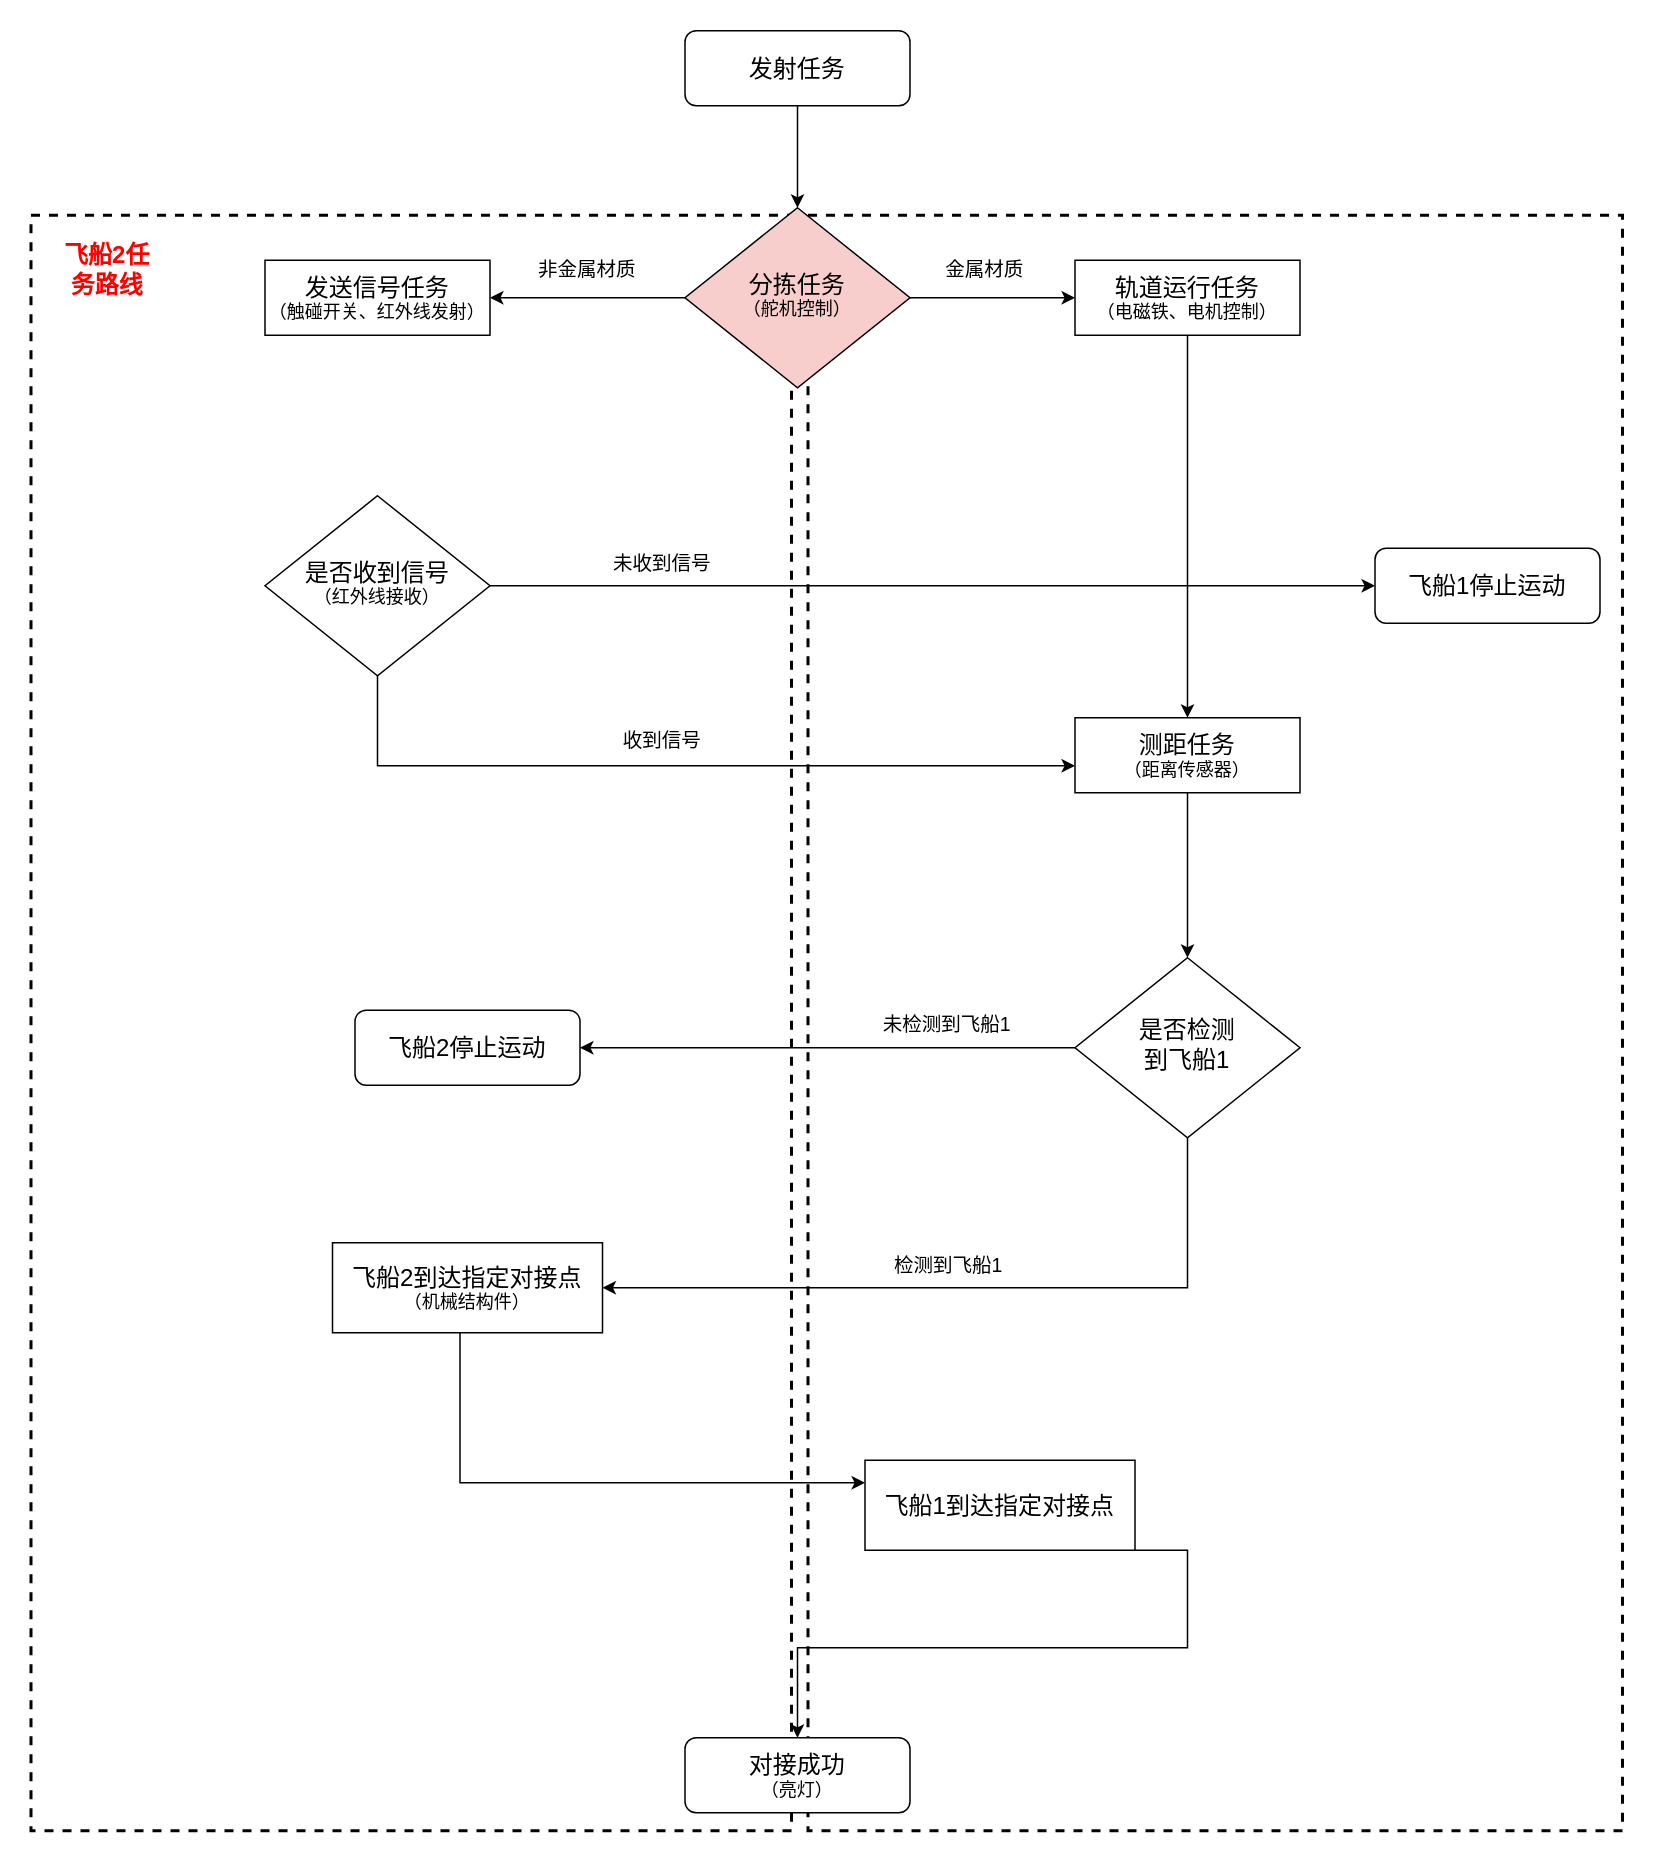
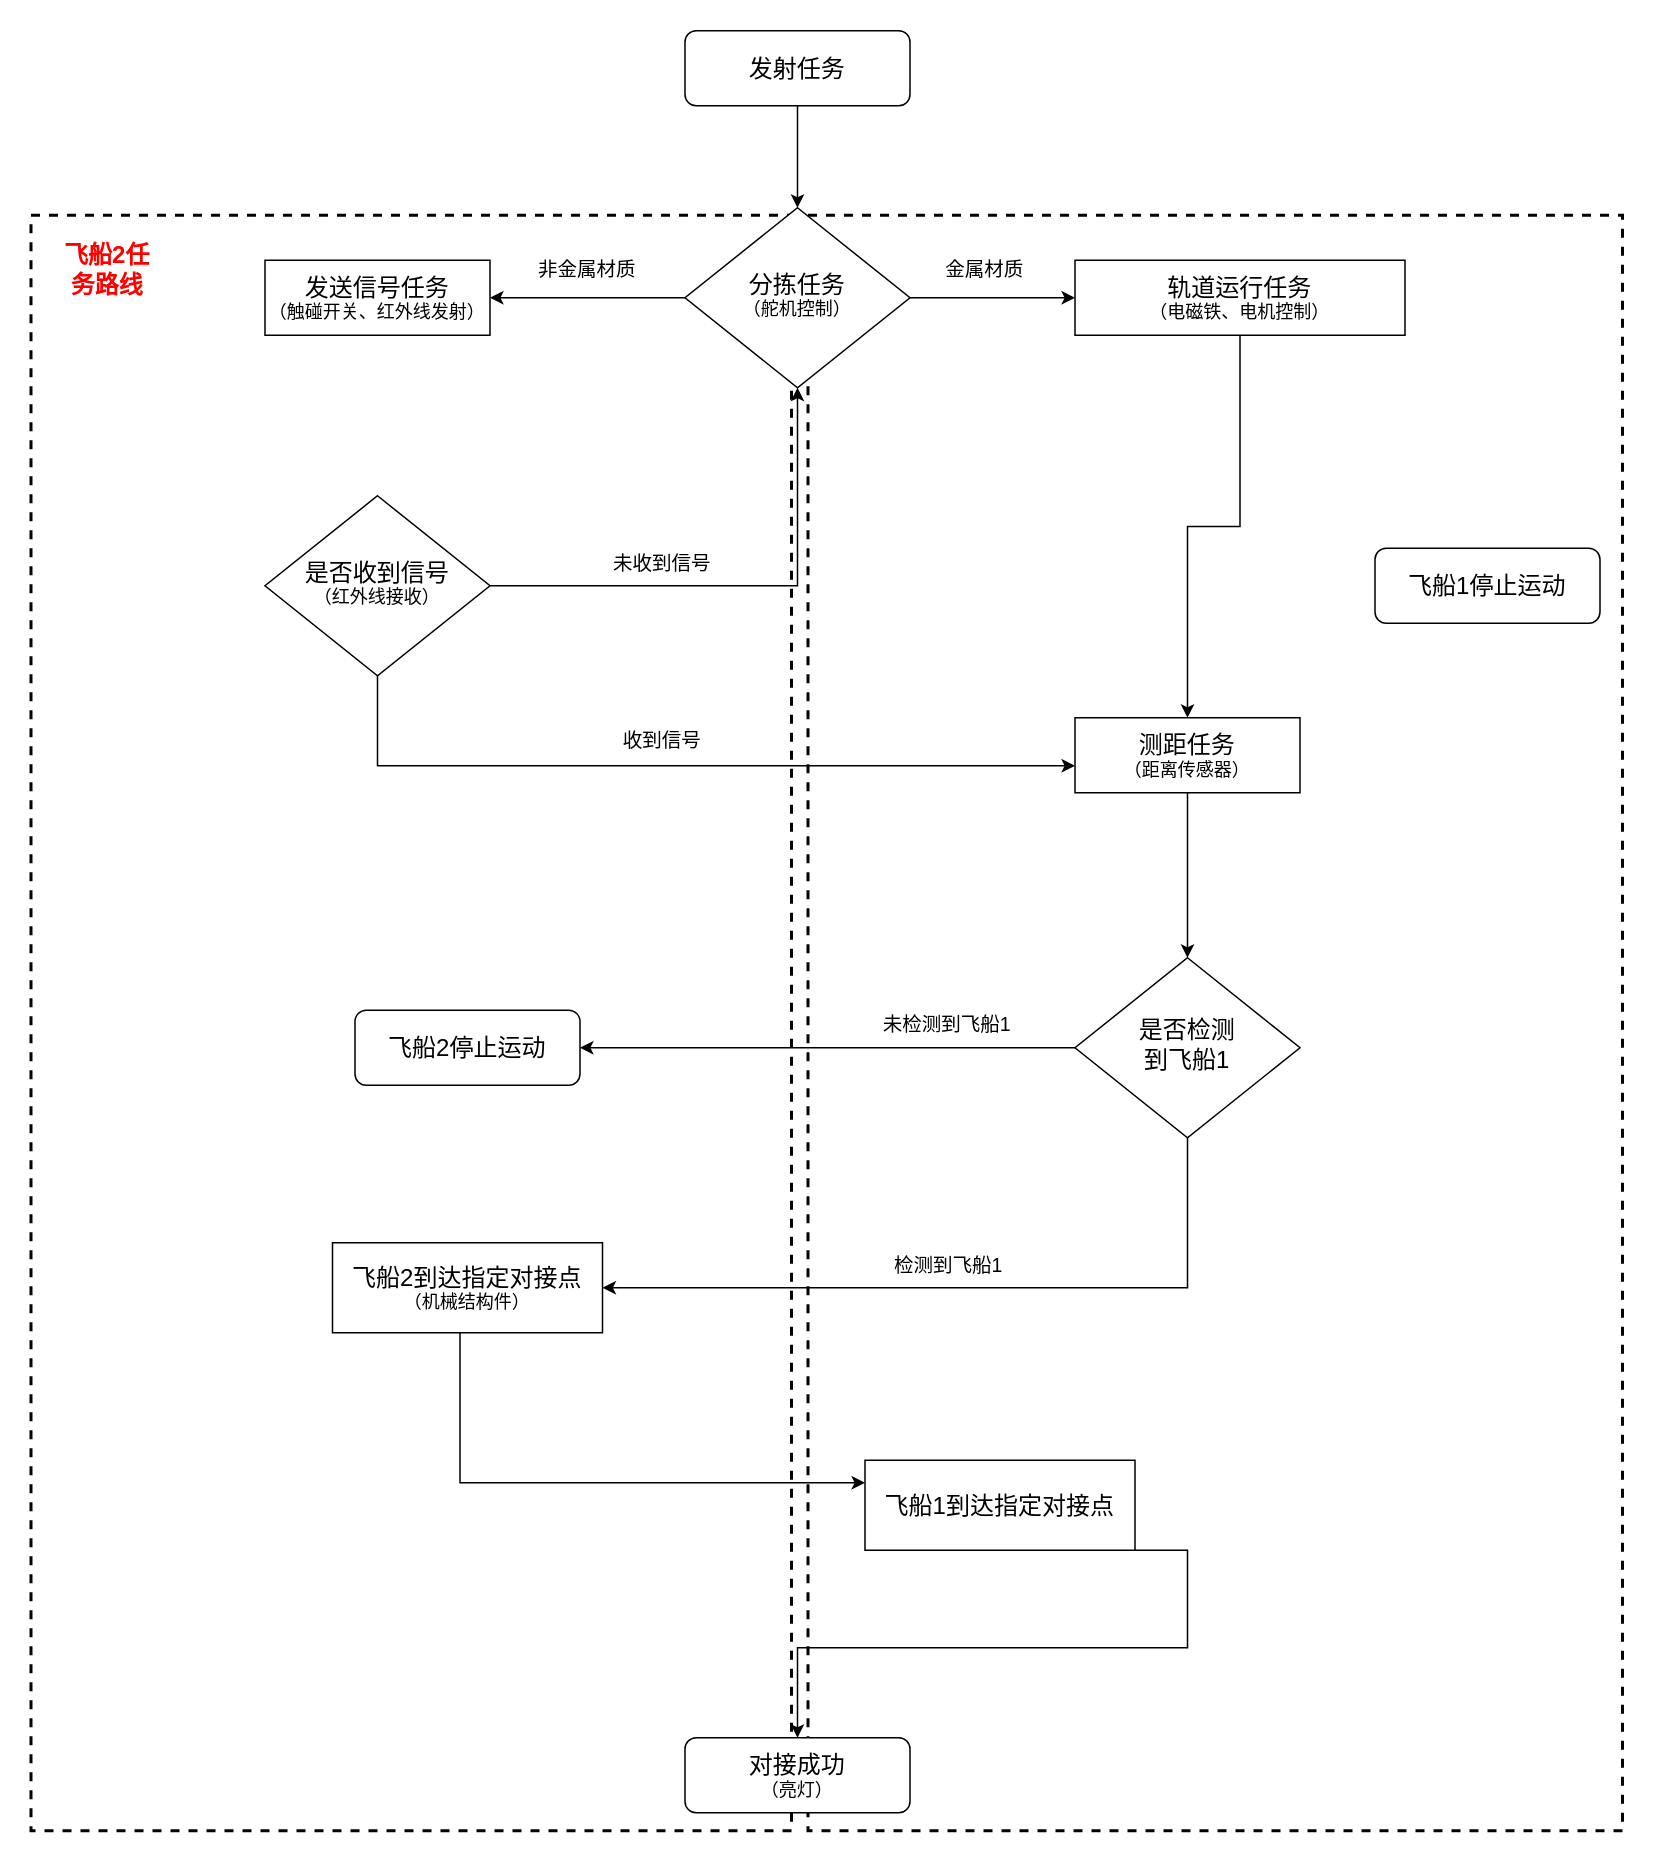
  <mxCell id="0" />
  <mxCell id="1" parent="0" />
  <mxCell id="2" value="" style="whiteSpace=wrap;html=1;fillColor=none;dashed=1;strokeWidth=2;" vertex="1" parent="1"><mxGeometry x="538" y="143" width="543" height="1077" as="geometry" /></mxCell>
  <mxCell id="3" value="" style="whiteSpace=wrap;html=1;fillColor=none;dashed=1;strokeWidth=2;" vertex="1" parent="1"><mxGeometry x="20" y="143" width="507" height="1077" as="geometry" /></mxCell>
  <mxCell id="4" value="" style="edgeStyle=orthogonalEdgeStyle;rounded=0;orthogonalLoop=1;jettySize=auto;html=1;fontSize=12;labelBackgroundColor=none;fontColor=default;" parent="1" source="5" target="8" edge="1"><mxGeometry relative="1" as="geometry" /></mxCell>
  <mxCell id="5" value="&lt;font style=&quot;font-size: 16px;&quot;&gt;发射任务&lt;/font&gt;" style="rounded=1;whiteSpace=wrap;html=1;fontSize=12;glass=0;strokeWidth=1;shadow=0;aspect=fixed;labelBackgroundColor=none;" parent="1" vertex="1"><mxGeometry x="456" y="20" width="150" height="50" as="geometry" /></mxCell>
  <mxCell id="6" value="" style="edgeStyle=orthogonalEdgeStyle;rounded=0;orthogonalLoop=1;jettySize=auto;html=1;fontSize=12;labelBackgroundColor=none;fontColor=default;" parent="1" source="8" target="10" edge="1"><mxGeometry relative="1" as="geometry" /></mxCell>
  <mxCell id="7" style="edgeStyle=orthogonalEdgeStyle;rounded=0;orthogonalLoop=1;jettySize=auto;html=1;entryX=1;entryY=0.5;entryDx=0;entryDy=0;fontSize=12;labelBackgroundColor=none;fontColor=default;" parent="1" source="8" target="11" edge="1"><mxGeometry relative="1" as="geometry" /></mxCell>
- <mxCell id="8" value="&lt;font style=&quot;font-size: 16px;&quot;&gt;分拣任务&lt;br&gt;&lt;/font&gt;（舵机控制）" style="rhombus;whiteSpace=wrap;html=1;shadow=0;fontFamily=Helvetica;fontSize=12;align=center;strokeWidth=1;spacing=6;spacingTop=-4;aspect=fixed;labelBackgroundColor=none;fillColor=#f8cecc;" parent="1" vertex="1"><mxGeometry x="456" y="138" width="150" height="120" as="geometry" /></mxCell>
+ <mxCell id="8" value="&lt;font style=&quot;font-size: 16px;&quot;&gt;分拣任务&lt;br&gt;&lt;/font&gt;（舵机控制）" style="rhombus;whiteSpace=wrap;html=1;shadow=0;fontFamily=Helvetica;fontSize=12;align=center;strokeWidth=1;spacing=6;spacingTop=-4;aspect=fixed;labelBackgroundColor=none;" parent="1" vertex="1"><mxGeometry x="456" y="138" width="150" height="120" as="geometry" /></mxCell>
  <mxCell id="9" style="edgeStyle=orthogonalEdgeStyle;rounded=0;orthogonalLoop=1;jettySize=auto;html=1;entryX=0.5;entryY=0;entryDx=0;entryDy=0;" edge="1" parent="1" source="10" target="17"><mxGeometry relative="1" as="geometry" /></mxCell>
- <mxCell id="10" value="&lt;font style=&quot;font-size: 16px;&quot;&gt;轨道运行任务&lt;br&gt;&lt;/font&gt;（电磁铁、电机控制）" style="rounded=0;whiteSpace=wrap;html=1;aspect=fixed;labelBackgroundColor=none;" parent="1" vertex="1"><mxGeometry x="716" y="173" width="150" height="50" as="geometry" /></mxCell>
+ <mxCell id="10" value="&lt;font style=&quot;font-size: 16px;&quot;&gt;轨道运行任务&lt;br&gt;&lt;/font&gt;（电磁铁、电机控制）" style="rounded=0;whiteSpace=wrap;html=1;aspect=fixed;labelBackgroundColor=none;" parent="1" vertex="1"><mxGeometry x="716" y="173" width="220" height="50" as="geometry" /></mxCell>
  <mxCell id="11" value="&lt;font style=&quot;font-size: 16px;&quot;&gt;发送信号任务&lt;br&gt;&lt;/font&gt;（触碰开关、红外线发射）" style="rounded=0;whiteSpace=wrap;html=1;aspect=fixed;labelBackgroundColor=none;" parent="1" vertex="1"><mxGeometry x="176" y="173" width="150" height="50" as="geometry" /></mxCell>
- <mxCell id="12" style="edgeStyle=orthogonalEdgeStyle;rounded=0;orthogonalLoop=1;jettySize=auto;html=1;entryX=0;entryY=0.5;entryDx=0;entryDy=0;fontSize=12;labelBackgroundColor=none;fontColor=default;" parent="1" source="14" target="15" edge="1"><mxGeometry relative="1" as="geometry" /></mxCell>
+ <mxCell id="12" style="edgeStyle=orthogonalEdgeStyle;rounded=0;orthogonalLoop=1;jettySize=auto;html=1;fontSize=12;labelBackgroundColor=none;fontColor=default;" parent="1" source="14" target="8" edge="1"><mxGeometry relative="1" as="geometry" /></mxCell>
  <mxCell id="13" value="" style="edgeStyle=orthogonalEdgeStyle;rounded=0;orthogonalLoop=1;jettySize=auto;html=1;fontSize=12;labelBackgroundColor=none;fontColor=default;" parent="1" source="14" target="17" edge="1"><mxGeometry relative="1" as="geometry"><Array as="points"><mxPoint x="251" y="510" /></Array></mxGeometry></mxCell>
  <mxCell id="14" value="&lt;span style=&quot;font-size: 16px;&quot;&gt;是否收到信号&lt;br&gt;&lt;/span&gt;（红外线接收）" style="rhombus;whiteSpace=wrap;html=1;shadow=0;fontFamily=Helvetica;fontSize=12;align=center;strokeWidth=1;spacing=6;spacingTop=-4;aspect=fixed;labelBackgroundColor=none;" parent="1" vertex="1"><mxGeometry x="176" y="330" width="150" height="120" as="geometry" /></mxCell>
  <mxCell id="15" value="&lt;font style=&quot;font-size: 16px;&quot;&gt;飞船1停止运动&lt;/font&gt;" style="rounded=1;whiteSpace=wrap;html=1;fontSize=12;glass=0;strokeWidth=1;shadow=0;aspect=fixed;labelBackgroundColor=none;" parent="1" vertex="1"><mxGeometry x="916" y="365" width="150" height="50" as="geometry" /></mxCell>
  <mxCell id="16" value="" style="edgeStyle=orthogonalEdgeStyle;rounded=0;orthogonalLoop=1;jettySize=auto;html=1;" edge="1" parent="1" source="17" target="20"><mxGeometry relative="1" as="geometry" /></mxCell>
  <mxCell id="17" value="&lt;font style=&quot;font-size: 16px;&quot;&gt;测距任务&lt;br&gt;&lt;/font&gt;（距离传感器）" style="rounded=0;whiteSpace=wrap;html=1;aspect=fixed;labelBackgroundColor=none;" parent="1" vertex="1"><mxGeometry x="716" y="478" width="150" height="50" as="geometry" /></mxCell>
  <mxCell id="18" style="edgeStyle=orthogonalEdgeStyle;rounded=0;orthogonalLoop=1;jettySize=auto;html=1;exitX=0;exitY=0.5;exitDx=0;exitDy=0;entryX=1;entryY=0.5;entryDx=0;entryDy=0;fontSize=12;labelBackgroundColor=none;fontColor=default;" parent="1" source="20" target="21" edge="1"><mxGeometry relative="1" as="geometry" /></mxCell>
  <mxCell id="19" style="edgeStyle=orthogonalEdgeStyle;rounded=0;orthogonalLoop=1;jettySize=auto;html=1;entryX=1;entryY=0.5;entryDx=0;entryDy=0;fontSize=13;labelBackgroundColor=none;fontColor=default;" parent="1" source="20" target="23" edge="1"><mxGeometry relative="1" as="geometry"><Array as="points"><mxPoint x="791" y="858" /></Array></mxGeometry></mxCell>
  <mxCell id="20" value="&lt;span style=&quot;font-size: 16px;&quot;&gt;是否检测&lt;br&gt;到飞船1&lt;/span&gt;" style="rhombus;whiteSpace=wrap;html=1;shadow=0;fontFamily=Helvetica;fontSize=12;align=center;strokeWidth=1;spacing=6;spacingTop=-4;aspect=fixed;labelBackgroundColor=none;" parent="1" vertex="1"><mxGeometry x="716" y="638" width="150" height="120" as="geometry" /></mxCell>
  <mxCell id="21" value="&lt;font style=&quot;font-size: 16px;&quot;&gt;飞船2停止运动&lt;/font&gt;" style="rounded=1;whiteSpace=wrap;html=1;fontSize=12;glass=0;strokeWidth=1;shadow=0;aspect=fixed;labelBackgroundColor=none;" parent="1" vertex="1"><mxGeometry x="236" y="673" width="150" height="50" as="geometry" /></mxCell>
  <mxCell id="22" value="" style="edgeStyle=orthogonalEdgeStyle;rounded=0;orthogonalLoop=1;jettySize=auto;html=1;fontSize=13;labelBackgroundColor=none;fontColor=default;" parent="1" source="23" target="25" edge="1"><mxGeometry relative="1" as="geometry"><Array as="points"><mxPoint x="306" y="988" /></Array></mxGeometry></mxCell>
  <mxCell id="23" value="&lt;span style=&quot;font-size: 16px;&quot;&gt;飞船2到达指定对接点&lt;br&gt;&lt;/span&gt;（机械结构件）" style="rounded=0;whiteSpace=wrap;html=1;aspect=fixed;labelBackgroundColor=none;" parent="1" vertex="1"><mxGeometry x="221" y="828" width="180" height="60" as="geometry" /></mxCell>
  <mxCell id="24" value="" style="edgeStyle=orthogonalEdgeStyle;rounded=0;orthogonalLoop=1;jettySize=auto;html=1;fontSize=13;labelBackgroundColor=none;fontColor=default;exitX=0.5;exitY=1;exitDx=0;exitDy=0;" parent="1" target="26" edge="1" source="25"><mxGeometry relative="1" as="geometry"><mxPoint x="531" y="988" as="sourcePoint" /><Array as="points"><mxPoint x="791" y="1098" /><mxPoint x="531" y="1098" /></Array></mxGeometry></mxCell>
  <mxCell id="25" value="&lt;span style=&quot;font-size: 16px;&quot;&gt;飞船1到达指定对接点&lt;/span&gt;" style="rounded=0;whiteSpace=wrap;html=1;aspect=fixed;labelBackgroundColor=none;" parent="1" vertex="1"><mxGeometry x="576" y="973" width="180" height="60" as="geometry" /></mxCell>
  <mxCell id="26" value="&lt;font style=&quot;&quot;&gt;&lt;span style=&quot;font-size: 16px;&quot;&gt;对接成功&lt;/span&gt;&lt;br&gt;&lt;font style=&quot;font-size: 12px;&quot;&gt;（亮灯）&lt;/font&gt;&lt;br&gt;&lt;/font&gt;" style="rounded=1;whiteSpace=wrap;html=1;fontSize=12;glass=0;strokeWidth=1;shadow=0;aspect=fixed;labelBackgroundColor=none;" parent="1" vertex="1"><mxGeometry x="456" y="1158" width="150" height="50" as="geometry" /></mxCell>
  <mxCell id="27" value="金属材质" style="text;html=1;strokeColor=none;fillColor=none;align=center;verticalAlign=middle;whiteSpace=wrap;rounded=0;fontSize=13;labelBackgroundColor=none;" parent="1" vertex="1"><mxGeometry x="626" y="164" width="60" height="30" as="geometry" /></mxCell>
  <mxCell id="28" value="非金属材质" style="text;html=1;strokeColor=none;fillColor=none;align=center;verticalAlign=middle;whiteSpace=wrap;rounded=0;fontSize=13;labelBackgroundColor=none;" parent="1" vertex="1"><mxGeometry x="356" y="164" width="70" height="30" as="geometry" /></mxCell>
  <mxCell id="29" value="未收到信号" style="text;html=1;strokeColor=none;fillColor=none;align=center;verticalAlign=middle;whiteSpace=wrap;rounded=0;fontSize=13;labelBackgroundColor=none;" parent="1" vertex="1"><mxGeometry x="401" y="360" width="80" height="30" as="geometry" /></mxCell>
  <mxCell id="30" value="收到信号" style="text;html=1;strokeColor=none;fillColor=none;align=center;verticalAlign=middle;whiteSpace=wrap;rounded=0;fontSize=13;labelBackgroundColor=none;" parent="1" vertex="1"><mxGeometry x="401" y="478" width="80" height="30" as="geometry" /></mxCell>
  <mxCell id="31" value="未检测到飞船1" style="text;html=1;strokeColor=none;fillColor=none;align=center;verticalAlign=middle;whiteSpace=wrap;rounded=0;fontSize=13;labelBackgroundColor=none;" parent="1" vertex="1"><mxGeometry x="586" y="666.5" width="90" height="30" as="geometry" /></mxCell>
  <mxCell id="32" value="检测到飞船1" style="text;html=1;strokeColor=none;fillColor=none;align=center;verticalAlign=middle;whiteSpace=wrap;rounded=0;fontSize=13;labelBackgroundColor=none;" parent="1" vertex="1"><mxGeometry x="586" y="828" width="92" height="30" as="geometry" /></mxCell>
  <mxCell id="33" value="&lt;font color=&quot;#ff0000&quot; style=&quot;font-size: 16px;&quot;&gt;&lt;span style=&quot;font-size: 16px;&quot;&gt;飞船2任务路线&lt;/span&gt;&lt;/font&gt;" style="text;html=1;strokeColor=none;fillColor=none;align=center;verticalAlign=middle;whiteSpace=wrap;rounded=0;dashed=1;fontSize=16;fontStyle=1" vertex="1" parent="1"><mxGeometry x="36" y="164" width="70" height="30" as="geometry" /></mxCell>
